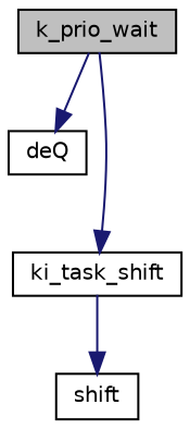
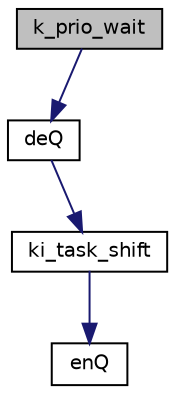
  digraph {
    rankdir=TB
    node [color=black fillcolor=white fontname=Helvetica fontsize=10 shape=record style=filled]
    edge [color=midnightblue fontname=Helvetica fontsize=10 labelfontname=Helvetica labelfontsize=10 style=solid]
    n1 [fillcolor=grey75 fontcolor=black height=0.2 label=k_prio_wait width=0.4]
    n2 [height=0.2 label=deQ width=0.4]
    n3 [height=0.2 label=ki_task_shift width=0.4]
-   n4 [height=0.2 label=shift width=0.4]
+   n4 [height=0.2 label=enQ width=0.4]
    n1 -> n2
-   n1 -> n3
+   n2 -> n3
    n3 -> n4
  }
